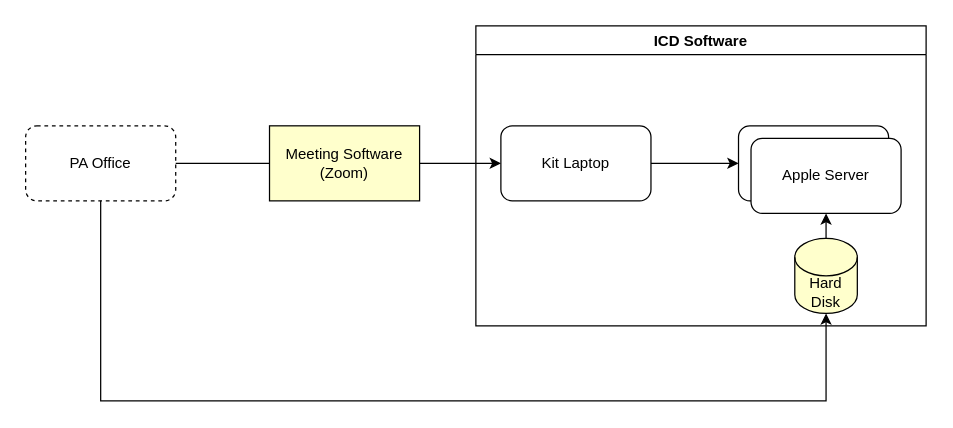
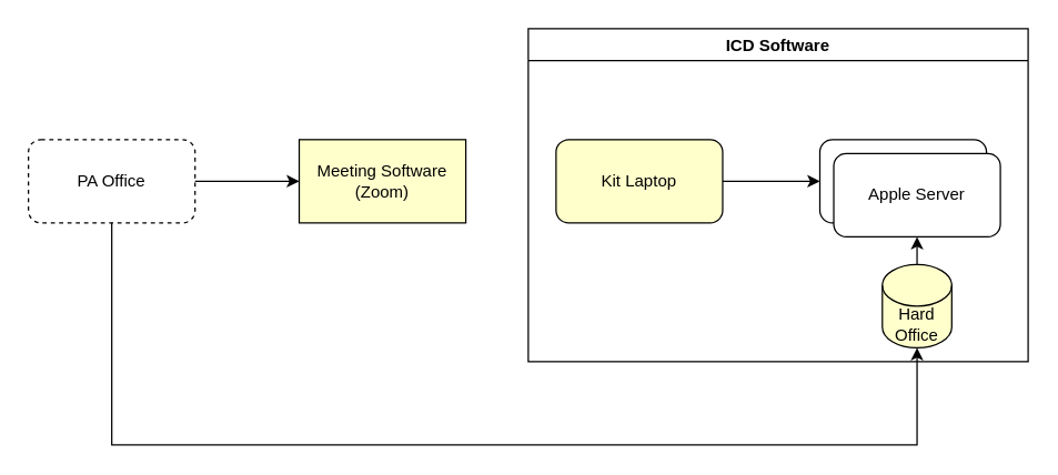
  <mxCell id="0" />
  <mxCell id="1" parent="0" />
  <mxCell id="2" value="PA Office" style="rounded=1;whiteSpace=wrap;html=1;dashed=1;" vertex="1" parent="1"><mxGeometry x="20" y="100" width="120" height="60" as="geometry" /></mxCell>
- <mxCell id="3" value="Kit Laptop" style="rounded=1;whiteSpace=wrap;html=1;fillColor=#ffffff;" vertex="1" parent="1"><mxGeometry x="400" y="100" width="120" height="60" as="geometry" /></mxCell>
+ <mxCell id="3" value="Kit Laptop" style="rounded=1;whiteSpace=wrap;html=1;fillColor=#FFFFCC;" vertex="1" parent="1"><mxGeometry x="400" y="100" width="120" height="60" as="geometry" /></mxCell>
  <mxCell id="4" value="Apple Server" style="rounded=1;whiteSpace=wrap;html=1;" vertex="1" parent="1"><mxGeometry x="590" y="100" width="120" height="60" as="geometry" /></mxCell>
  <mxCell id="5" value="Apple Server" style="rounded=1;whiteSpace=wrap;html=1;" vertex="1" parent="1"><mxGeometry x="600" y="110" width="120" height="60" as="geometry" /></mxCell>
  <mxCell id="6" value="" style="endArrow=classic;html=1;rounded=0;exitX=1;exitY=0.5;exitDx=0;exitDy=0;entryX=0;entryY=0.5;entryDx=0;entryDy=0;" edge="1" parent="1" source="3" target="4"><mxGeometry width="50" height="50" relative="1" as="geometry"><mxPoint x="590" y="140" as="sourcePoint" /><mxPoint x="640" y="90" as="targetPoint" /></mxGeometry></mxCell>
- <mxCell id="7" value="" style="endArrow=classic;html=1;rounded=0;exitX=1;exitY=0.5;exitDx=0;exitDy=0;entryX=0;entryY=0.5;entryDx=0;entryDy=0;startArrow=none;" edge="1" parent="1" source="8" target="3"><mxGeometry width="50" height="50" relative="1" as="geometry"><mxPoint x="590" y="140" as="sourcePoint" /><mxPoint x="640" y="90" as="targetPoint" /></mxGeometry></mxCell>
  <mxCell id="8" value="Meeting Software (Zoom)" style="whiteSpace=wrap;html=1;fillColor=#FFFFCC;rounded=0;" vertex="1" parent="1"><mxGeometry x="215" y="100" width="120" height="60" as="geometry" /></mxCell>
- <mxCell id="9" value="" style="endArrow=none;html=1;rounded=0;exitX=1;exitY=0.5;exitDx=0;exitDy=0;entryX=0;entryY=0.5;entryDx=0;entryDy=0;" edge="1" parent="1" source="2" target="8"><mxGeometry width="50" height="50" relative="1" as="geometry"><mxPoint x="140" y="130" as="sourcePoint" /><mxPoint x="400" y="130" as="targetPoint" /></mxGeometry></mxCell>
+ <mxCell id="9" value="" style="endArrow=classic;html=1;rounded=0;exitX=1;exitY=0.5;exitDx=0;exitDy=0;entryX=0;entryY=0.5;entryDx=0;entryDy=0;" edge="1" parent="1" source="2" target="8"><mxGeometry width="50" height="50" relative="1" as="geometry"><mxPoint x="140" y="130" as="sourcePoint" /><mxPoint x="400" y="130" as="targetPoint" /></mxGeometry></mxCell>
  <mxCell id="10" value="ICD Software" style="swimlane;fillColor=#FFFFFF;" vertex="1" parent="1"><mxGeometry x="380" y="20" width="360" height="240" as="geometry" /></mxCell>
- <mxCell id="11" value="Hard Disk" style="shape=cylinder3;whiteSpace=wrap;html=1;boundedLbl=1;backgroundOutline=1;size=15;fillColor=#FFFFCC;" vertex="1" parent="10"><mxGeometry x="255" y="170" width="50" height="60" as="geometry" /></mxCell>
+ <mxCell id="11" value="Hard Office" style="shape=cylinder3;whiteSpace=wrap;html=1;boundedLbl=1;backgroundOutline=1;size=15;fillColor=#FFFFCC;" vertex="1" parent="10"><mxGeometry x="255" y="170" width="50" height="60" as="geometry" /></mxCell>
  <mxCell id="12" value="" style="endArrow=classic;html=1;rounded=0;exitX=0.5;exitY=0;exitDx=0;exitDy=0;exitPerimeter=0;entryX=0.5;entryY=1;entryDx=0;entryDy=0;" edge="1" parent="1" source="11" target="5"><mxGeometry width="50" height="50" relative="1" as="geometry"><mxPoint x="590" y="130" as="sourcePoint" /><mxPoint x="640" y="80" as="targetPoint" /></mxGeometry></mxCell>
  <mxCell id="13" value="" style="endArrow=classic;html=1;rounded=0;exitX=0.5;exitY=1;exitDx=0;exitDy=0;entryX=0.5;entryY=1;entryDx=0;entryDy=0;entryPerimeter=0;" edge="1" parent="1" source="2" target="11"><mxGeometry width="50" height="50" relative="1" as="geometry"><mxPoint x="590" y="130" as="sourcePoint" /><mxPoint x="640" y="80" as="targetPoint" /><Array as="points"><mxPoint x="80" y="320" /><mxPoint x="660" y="320" /></Array></mxGeometry></mxCell>
